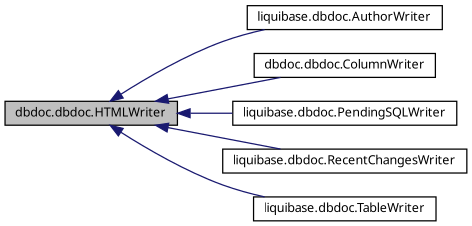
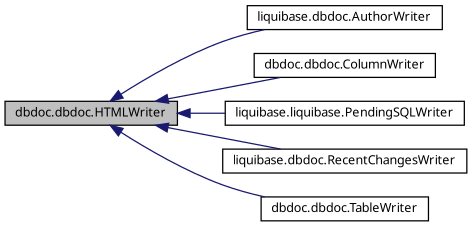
  digraph {
    fontname="Noto Sans"
    rankdir=LR
    node [color=black fillcolor=white fontname="Noto Sans" fontsize=10 shape=record style=filled]
    edge [color=midnightblue dir=back fontname="Noto Sans" fontsize=10 labelfontname="FreeSans.ttf" labelfontsize=10 style=solid]
    n1 [fillcolor=grey75 fontcolor=black height=0.2 label="dbdoc.dbdoc.HTMLWriter" width=0.4]
    n2 [height=0.2 label="liquibase.dbdoc.AuthorWriter" width=0.4]
    n3 [height=0.2 label="dbdoc.dbdoc.ColumnWriter" width=0.4]
-   n4 [height=0.2 label="liquibase.dbdoc.PendingSQLWriter" width=0.4]
+   n4 [height=0.2 label="liquibase.liquibase.PendingSQLWriter" width=0.4]
    n5 [height=0.2 label="liquibase.dbdoc.RecentChangesWriter" width=0.4]
-   n6 [height=0.2 label="liquibase.dbdoc.TableWriter" width=0.4]
+   n6 [height=0.2 label="dbdoc.dbdoc.TableWriter" width=0.4]
    n1 -> n2
    n1 -> n3
    n1 -> n4
    n1 -> n5
    n1 -> n6
  }
